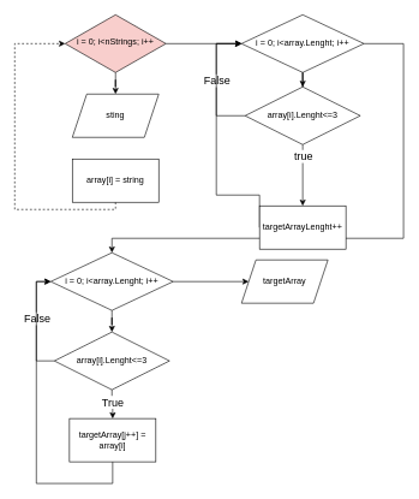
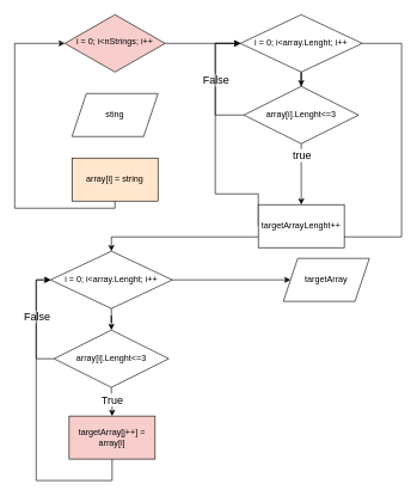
  <mxCell id="0" />
  <mxCell id="1" parent="0" />
- <mxCell id="2" value="" style="edgeStyle=orthogonalEdgeStyle;rounded=0;orthogonalLoop=1;jettySize=auto;html=1;" edge="1" parent="1" source="4" target="7"><mxGeometry relative="1" as="geometry" /></mxCell>
  <mxCell id="3" value="" style="edgeStyle=orthogonalEdgeStyle;rounded=0;orthogonalLoop=1;jettySize=auto;html=1;" edge="1" parent="1" source="4" target="10"><mxGeometry relative="1" as="geometry"><mxPoint x="310" y="60" as="targetPoint" /></mxGeometry></mxCell>
  <mxCell id="4" value="i = 0; i&amp;lt;nStrings; i++" style="rhombus;whiteSpace=wrap;html=1;shadow=0;fontFamily=Helvetica;fontSize=12;align=center;strokeWidth=1;spacing=6;spacingTop=-4;fillColor=#f8cecc;" parent="1" vertex="1"><mxGeometry x="90" y="20" width="140" height="80" as="geometry" /></mxCell>
- <mxCell id="5" value="" style="edgeStyle=orthogonalEdgeStyle;rounded=0;orthogonalLoop=1;jettySize=auto;html=1;entryX=0;entryY=0.5;entryDx=0;entryDy=0;dashed=1;" edge="1" parent="1" source="6" target="4"><mxGeometry relative="1" as="geometry"><mxPoint x="20" y="60" as="targetPoint" /><Array as="points"><mxPoint x="20" y="290" /><mxPoint x="20" y="60" /></Array></mxGeometry></mxCell>
- <mxCell id="6" value="array[i] = string" style="rounded=0;whiteSpace=wrap;html=1;" vertex="1" parent="1"><mxGeometry x="100" y="220" width="120" height="60" as="geometry" /></mxCell>
+ <mxCell id="5" value="" style="edgeStyle=orthogonalEdgeStyle;rounded=0;orthogonalLoop=1;jettySize=auto;html=1;entryX=0;entryY=0.5;entryDx=0;entryDy=0;" edge="1" parent="1" source="6" target="4"><mxGeometry relative="1" as="geometry"><mxPoint x="20" y="60" as="targetPoint" /><Array as="points"><mxPoint x="20" y="290" /><mxPoint x="20" y="60" /></Array></mxGeometry></mxCell>
+ <mxCell id="6" value="array[i] = string" style="rounded=0;whiteSpace=wrap;html=1;fillColor=#ffe6cc;" vertex="1" parent="1"><mxGeometry x="100" y="220" width="120" height="60" as="geometry" /></mxCell>
  <mxCell id="7" value="sting" style="shape=parallelogram;perimeter=parallelogramPerimeter;whiteSpace=wrap;html=1;fixedSize=1;" vertex="1" parent="1"><mxGeometry x="100" y="130" width="120" height="60" as="geometry" /></mxCell>
  <mxCell id="8" value="" style="edgeStyle=orthogonalEdgeStyle;rounded=0;orthogonalLoop=1;jettySize=auto;html=1;entryX=0.5;entryY=0;entryDx=0;entryDy=0;" edge="1" parent="1" source="10" target="15"><mxGeometry relative="1" as="geometry"><mxPoint x="425" y="180" as="targetPoint" /></mxGeometry></mxCell>
  <mxCell id="9" value="" style="edgeStyle=orthogonalEdgeStyle;rounded=0;orthogonalLoop=1;jettySize=auto;html=1;fontSize=15;entryX=0.5;entryY=0;entryDx=0;entryDy=0;exitX=1;exitY=0.5;exitDx=0;exitDy=0;" edge="1" parent="1" source="10" target="20"><mxGeometry relative="1" as="geometry"><mxPoint x="585" y="60" as="targetPoint" /><Array as="points"><mxPoint x="560" y="60" /><mxPoint x="560" y="330" /><mxPoint x="155" y="330" /></Array></mxGeometry></mxCell>
  <mxCell id="10" value="i = 0; i&amp;lt;array.Lenght; i++" style="rhombus;whiteSpace=wrap;html=1;" vertex="1" parent="1"><mxGeometry x="335" y="20" width="170" height="80" as="geometry" /></mxCell>
  <mxCell id="11" value="" style="edgeStyle=orthogonalEdgeStyle;rounded=0;orthogonalLoop=1;jettySize=auto;html=1;" edge="1" parent="1" source="15" target="17"><mxGeometry relative="1" as="geometry"><mxPoint x="425" y="290" as="targetPoint" /></mxGeometry></mxCell>
  <mxCell id="12" value="&lt;font style=&quot;font-size: 15px;&quot;&gt;true&lt;/font&gt;" style="edgeLabel;html=1;align=center;verticalAlign=middle;resizable=0;points=[];" vertex="1" connectable="0" parent="11"><mxGeometry x="-0.791" y="-1" relative="1" as="geometry"><mxPoint x="1" y="6" as="offset" /></mxGeometry></mxCell>
  <mxCell id="13" value="" style="edgeStyle=orthogonalEdgeStyle;rounded=0;orthogonalLoop=1;jettySize=auto;html=1;entryX=0;entryY=0.5;entryDx=0;entryDy=0;exitX=0;exitY=0.5;exitDx=0;exitDy=0;" edge="1" parent="1" source="15" target="10"><mxGeometry relative="1" as="geometry"><mxPoint x="585" y="170" as="targetPoint" /><Array as="points"><mxPoint x="300" y="160" /><mxPoint x="300" y="60" /></Array></mxGeometry></mxCell>
  <mxCell id="14" value="False" style="edgeLabel;html=1;align=center;verticalAlign=middle;resizable=0;points=[];fontSize=15;" vertex="1" connectable="0" parent="13"><mxGeometry x="-0.211" relative="1" as="geometry"><mxPoint y="-21" as="offset" /></mxGeometry></mxCell>
  <mxCell id="15" value="array[i].Lenght&amp;lt;=3" style="rhombus;whiteSpace=wrap;html=1;" vertex="1" parent="1"><mxGeometry x="340" y="120" width="160" height="80" as="geometry" /></mxCell>
  <mxCell id="16" value="" style="edgeStyle=orthogonalEdgeStyle;rounded=0;orthogonalLoop=1;jettySize=auto;html=1;fontSize=15;entryX=0;entryY=0.5;entryDx=0;entryDy=0;exitX=0;exitY=0.5;exitDx=0;exitDy=0;" edge="1" parent="1" source="17" target="10"><mxGeometry relative="1" as="geometry"><mxPoint x="320" y="60" as="targetPoint" /><Array as="points"><mxPoint x="300" y="270" /><mxPoint x="300" y="60" /></Array></mxGeometry></mxCell>
  <mxCell id="17" value="targetArrayLenght++" style="rounded=0;whiteSpace=wrap;html=1;" vertex="1" parent="1"><mxGeometry x="360" y="285" width="120" height="60" as="geometry" /></mxCell>
  <mxCell id="18" value="" style="edgeStyle=orthogonalEdgeStyle;rounded=0;orthogonalLoop=1;jettySize=auto;html=1;fontSize=15;" edge="1" parent="1" source="20" target="25"><mxGeometry relative="1" as="geometry" /></mxCell>
  <mxCell id="19" value="" style="edgeStyle=orthogonalEdgeStyle;rounded=0;orthogonalLoop=1;jettySize=auto;html=1;fontSize=15;" edge="1" parent="1" source="20" target="28"><mxGeometry relative="1" as="geometry" /></mxCell>
  <mxCell id="20" value="i = 0; i&amp;lt;array.Lenght; i++" style="rhombus;whiteSpace=wrap;html=1;" vertex="1" parent="1"><mxGeometry x="70" y="350" width="170" height="80" as="geometry" /></mxCell>
  <mxCell id="21" value="" style="edgeStyle=orthogonalEdgeStyle;rounded=0;orthogonalLoop=1;jettySize=auto;html=1;fontSize=15;" edge="1" parent="1" source="25" target="27"><mxGeometry relative="1" as="geometry" /></mxCell>
  <mxCell id="22" value="True" style="edgeLabel;html=1;align=center;verticalAlign=middle;resizable=0;points=[];fontSize=15;" vertex="1" connectable="0" parent="21"><mxGeometry x="-0.222" relative="1" as="geometry"><mxPoint as="offset" /></mxGeometry></mxCell>
  <mxCell id="23" value="" style="edgeStyle=orthogonalEdgeStyle;rounded=0;orthogonalLoop=1;jettySize=auto;html=1;fontSize=15;entryX=0;entryY=0.5;entryDx=0;entryDy=0;exitX=0;exitY=0.5;exitDx=0;exitDy=0;" edge="1" parent="1" source="25" target="20"><mxGeometry relative="1" as="geometry"><Array as="points"><mxPoint x="50" y="500" /><mxPoint x="50" y="390" /></Array></mxGeometry></mxCell>
  <mxCell id="24" value="False" style="edgeLabel;html=1;align=center;verticalAlign=middle;resizable=0;points=[];fontSize=15;" vertex="1" connectable="0" parent="23"><mxGeometry x="0.414" relative="1" as="geometry"><mxPoint y="25" as="offset" /></mxGeometry></mxCell>
  <mxCell id="25" value="array[i].Lenght&amp;lt;=3" style="rhombus;whiteSpace=wrap;html=1;" vertex="1" parent="1"><mxGeometry x="75" y="460" width="160" height="80" as="geometry" /></mxCell>
  <mxCell id="26" value="" style="edgeStyle=orthogonalEdgeStyle;rounded=0;orthogonalLoop=1;jettySize=auto;html=1;fontSize=15;entryX=0;entryY=0.5;entryDx=0;entryDy=0;" edge="1" parent="1" source="27" target="20"><mxGeometry relative="1" as="geometry"><mxPoint x="-5" y="710" as="targetPoint" /><Array as="points"><mxPoint x="156" y="670" /><mxPoint x="50" y="670" /><mxPoint x="50" y="390" /></Array></mxGeometry></mxCell>
- <mxCell id="27" value="targetArray[j++] = array[i]" style="rounded=0;whiteSpace=wrap;html=1;" vertex="1" parent="1"><mxGeometry x="96" y="580" width="120" height="60" as="geometry" /></mxCell>
- <mxCell id="28" value="targetArray" style="shape=parallelogram;perimeter=parallelogramPerimeter;whiteSpace=wrap;html=1;fixedSize=1;" vertex="1" parent="1"><mxGeometry x="335" y="360" width="120" height="60" as="geometry" /></mxCell>
+ <mxCell id="27" value="targetArray[j++] = array[i]" style="rounded=0;whiteSpace=wrap;html=1;fillColor=#f8cecc;" vertex="1" parent="1"><mxGeometry x="96" y="580" width="120" height="60" as="geometry" /></mxCell>
+ <mxCell id="28" value="targetArray" style="shape=parallelogram;perimeter=parallelogramPerimeter;whiteSpace=wrap;html=1;fixedSize=1;" vertex="1" parent="1"><mxGeometry x="395" y="360" width="120" height="60" as="geometry" /></mxCell>
